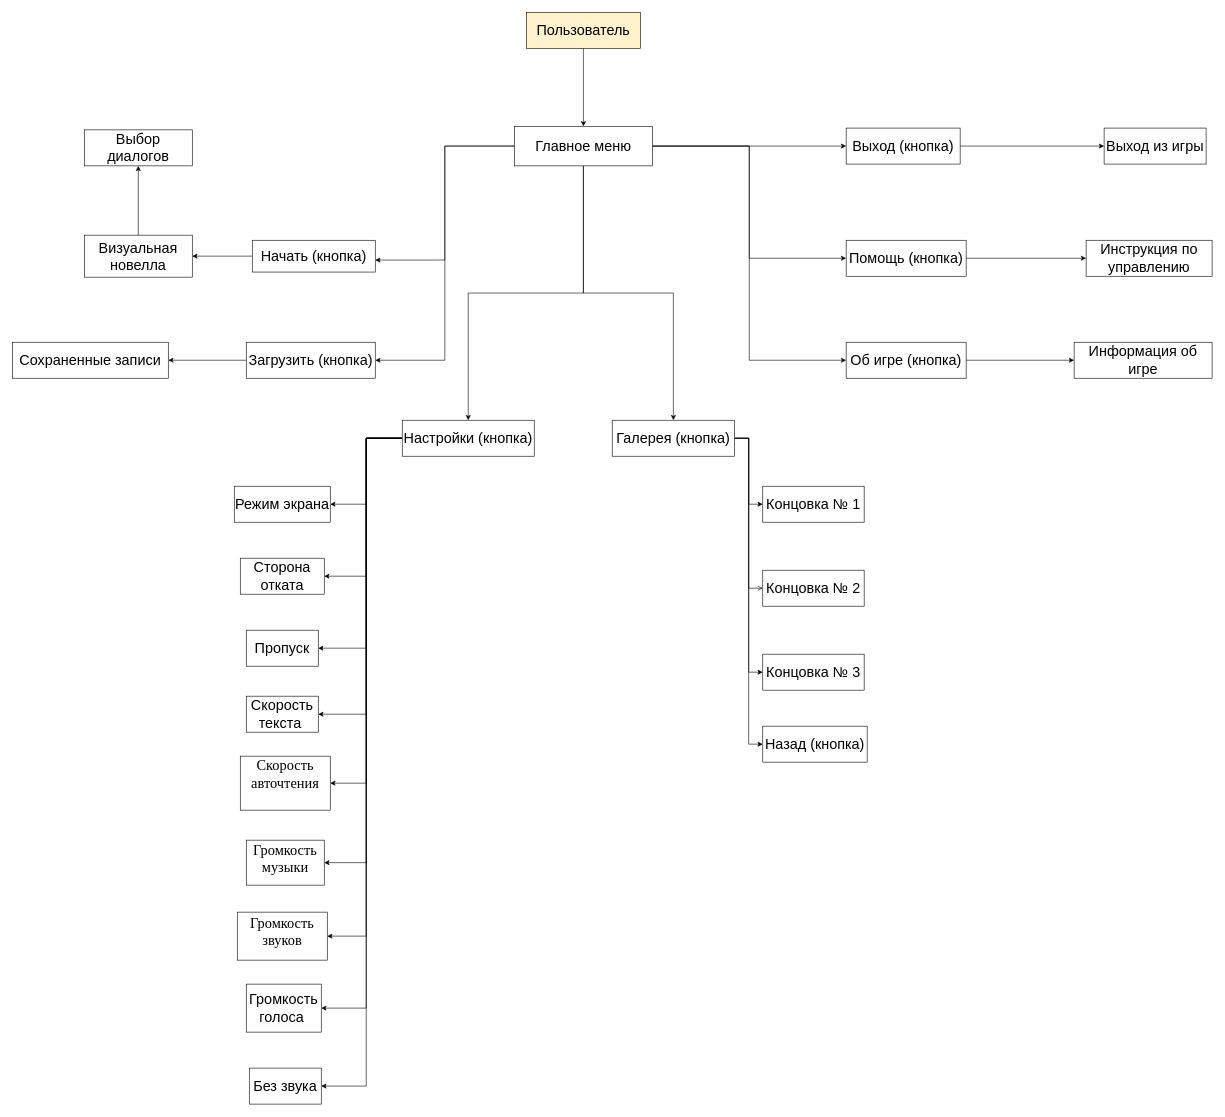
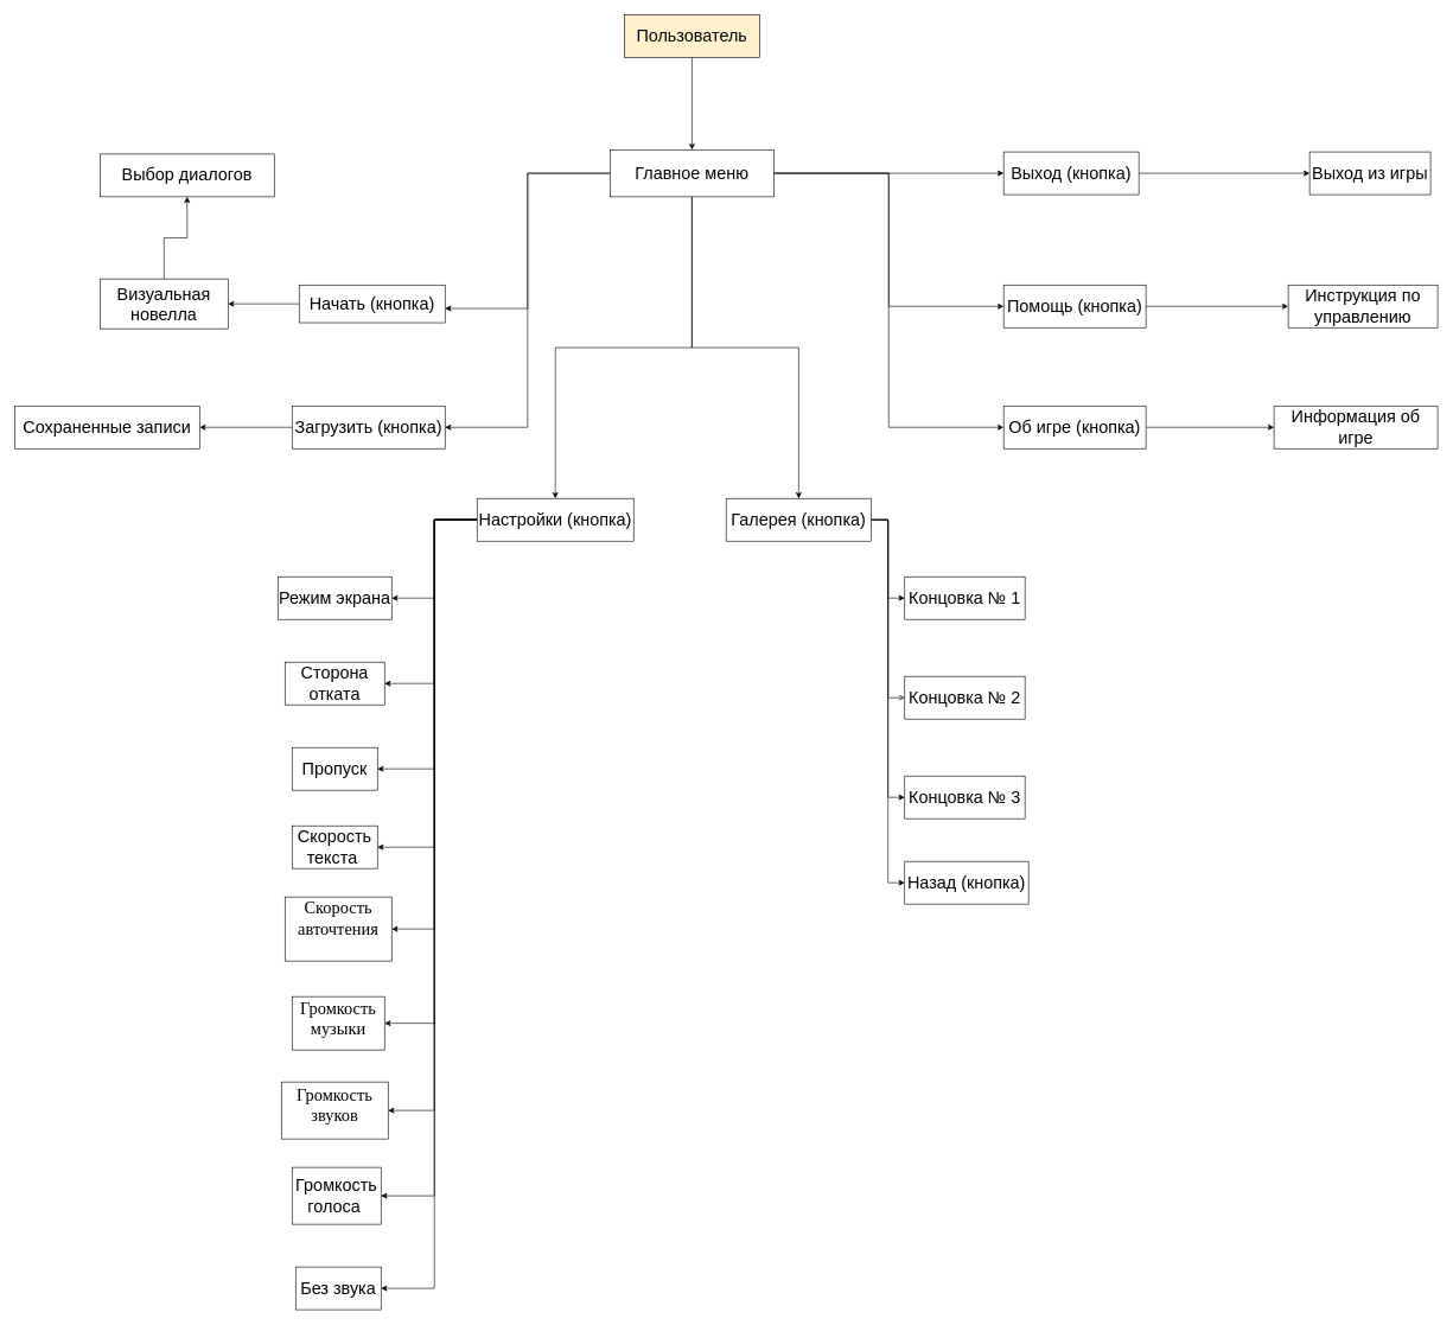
  <mxCell id="0" />
  <mxCell id="1" parent="0" />
  <mxCell id="2" style="edgeStyle=orthogonalEdgeStyle;rounded=0;orthogonalLoop=1;jettySize=auto;html=1;entryX=1;entryY=0.5;entryDx=0;entryDy=0;" parent="1" source="8" target="13" edge="1"><mxGeometry relative="1" as="geometry" /></mxCell>
  <mxCell id="3" style="edgeStyle=orthogonalEdgeStyle;rounded=0;orthogonalLoop=1;jettySize=auto;html=1;entryX=0.5;entryY=0;entryDx=0;entryDy=0;" parent="1" source="8" target="23" edge="1"><mxGeometry relative="1" as="geometry" /></mxCell>
  <mxCell id="4" style="edgeStyle=orthogonalEdgeStyle;rounded=0;orthogonalLoop=1;jettySize=auto;html=1;entryX=0.5;entryY=0;entryDx=0;entryDy=0;" parent="1" source="8" target="28" edge="1"><mxGeometry relative="1" as="geometry" /></mxCell>
  <mxCell id="5" style="edgeStyle=orthogonalEdgeStyle;rounded=0;orthogonalLoop=1;jettySize=auto;html=1;entryX=0;entryY=0.5;entryDx=0;entryDy=0;" parent="1" source="8" target="30" edge="1"><mxGeometry relative="1" as="geometry" /></mxCell>
  <mxCell id="6" style="edgeStyle=orthogonalEdgeStyle;rounded=0;orthogonalLoop=1;jettySize=auto;html=1;entryX=0;entryY=0.5;entryDx=0;entryDy=0;" parent="1" source="8" target="32" edge="1"><mxGeometry relative="1" as="geometry" /></mxCell>
  <mxCell id="7" style="edgeStyle=orthogonalEdgeStyle;rounded=0;orthogonalLoop=1;jettySize=auto;html=1;entryX=0;entryY=0.5;entryDx=0;entryDy=0;" parent="1" source="8" target="34" edge="1"><mxGeometry relative="1" as="geometry"><mxPoint x="1390" y="243" as="targetPoint" /><Array as="points"><mxPoint x="1400" y="243" /></Array></mxGeometry></mxCell>
  <mxCell id="8" value="&lt;font style=&quot;font-size: 24px;&quot;&gt;Главное меню&lt;/font&gt;" style="rounded=0;whiteSpace=wrap;html=1;" parent="1" vertex="1"><mxGeometry x="857" y="210" width="230" height="66" as="geometry" /></mxCell>
  <mxCell id="9" style="edgeStyle=orthogonalEdgeStyle;rounded=0;orthogonalLoop=1;jettySize=auto;html=1;entryX=1;entryY=0.5;entryDx=0;entryDy=0;" edge="1" parent="1" source="10" target="38"><mxGeometry relative="1" as="geometry" /></mxCell>
  <mxCell id="10" value="&lt;font style=&quot;font-size: 24px;&quot;&gt;Начать (кнопка)&lt;/font&gt;" style="rounded=0;whiteSpace=wrap;html=1;" parent="1" vertex="1"><mxGeometry x="420" y="400" width="205" height="53" as="geometry" /></mxCell>
  <mxCell id="11" style="edgeStyle=orthogonalEdgeStyle;rounded=0;orthogonalLoop=1;jettySize=auto;html=1;entryX=1;entryY=0.623;entryDx=0;entryDy=0;entryPerimeter=0;" parent="1" source="8" target="10" edge="1"><mxGeometry relative="1" as="geometry" /></mxCell>
  <mxCell id="12" style="edgeStyle=orthogonalEdgeStyle;rounded=0;orthogonalLoop=1;jettySize=auto;html=1;entryX=1;entryY=0.5;entryDx=0;entryDy=0;" edge="1" parent="1" source="13" target="40"><mxGeometry relative="1" as="geometry" /></mxCell>
  <mxCell id="13" value="&lt;font style=&quot;font-size: 24px;&quot;&gt;&lt;font style=&quot;&quot;&gt;Загрузить&amp;nbsp;&lt;/font&gt;(кнопка)&lt;/font&gt;" style="rounded=0;whiteSpace=wrap;html=1;" parent="1" vertex="1"><mxGeometry x="410" y="570" width="215" height="60" as="geometry" /></mxCell>
  <mxCell id="14" style="edgeStyle=orthogonalEdgeStyle;rounded=0;orthogonalLoop=1;jettySize=auto;html=1;entryX=1;entryY=0.5;entryDx=0;entryDy=0;" edge="1" parent="1" source="23" target="41"><mxGeometry relative="1" as="geometry" /></mxCell>
  <mxCell id="15" style="edgeStyle=orthogonalEdgeStyle;rounded=0;orthogonalLoop=1;jettySize=auto;html=1;entryX=1;entryY=0.5;entryDx=0;entryDy=0;" edge="1" parent="1" source="23" target="42"><mxGeometry relative="1" as="geometry"><Array as="points"><mxPoint x="610" y="730" /><mxPoint x="610" y="960" /></Array></mxGeometry></mxCell>
  <mxCell id="16" style="edgeStyle=orthogonalEdgeStyle;rounded=0;orthogonalLoop=1;jettySize=auto;html=1;entryX=1;entryY=0.5;entryDx=0;entryDy=0;" edge="1" parent="1" source="23" target="43"><mxGeometry relative="1" as="geometry"><Array as="points"><mxPoint x="610" y="730" /><mxPoint x="610" y="1080" /></Array></mxGeometry></mxCell>
  <mxCell id="17" style="edgeStyle=orthogonalEdgeStyle;rounded=0;orthogonalLoop=1;jettySize=auto;html=1;entryX=1;entryY=0.5;entryDx=0;entryDy=0;" edge="1" parent="1" source="23" target="44"><mxGeometry relative="1" as="geometry"><Array as="points"><mxPoint x="610" y="730" /><mxPoint x="610" y="1190" /></Array></mxGeometry></mxCell>
  <mxCell id="18" style="edgeStyle=orthogonalEdgeStyle;rounded=0;orthogonalLoop=1;jettySize=auto;html=1;entryX=1;entryY=0.5;entryDx=0;entryDy=0;" edge="1" parent="1" source="23" target="45"><mxGeometry relative="1" as="geometry" /></mxCell>
  <mxCell id="19" style="edgeStyle=orthogonalEdgeStyle;rounded=0;orthogonalLoop=1;jettySize=auto;html=1;entryX=1;entryY=0.5;entryDx=0;entryDy=0;" edge="1" parent="1" source="23" target="46"><mxGeometry relative="1" as="geometry"><Array as="points"><mxPoint x="610" y="730" /><mxPoint x="610" y="1438" /></Array></mxGeometry></mxCell>
  <mxCell id="20" style="edgeStyle=orthogonalEdgeStyle;rounded=0;orthogonalLoop=1;jettySize=auto;html=1;entryX=1;entryY=0.5;entryDx=0;entryDy=0;" edge="1" parent="1" source="23" target="47"><mxGeometry relative="1" as="geometry"><Array as="points"><mxPoint x="610" y="730" /><mxPoint x="610" y="1560" /></Array></mxGeometry></mxCell>
  <mxCell id="21" style="edgeStyle=orthogonalEdgeStyle;rounded=0;orthogonalLoop=1;jettySize=auto;html=1;entryX=1;entryY=0.5;entryDx=0;entryDy=0;" edge="1" parent="1" source="23" target="48"><mxGeometry relative="1" as="geometry"><Array as="points"><mxPoint x="610" y="730" /><mxPoint x="610" y="1680" /></Array></mxGeometry></mxCell>
  <mxCell id="22" style="edgeStyle=orthogonalEdgeStyle;rounded=0;orthogonalLoop=1;jettySize=auto;html=1;entryX=1;entryY=0.5;entryDx=0;entryDy=0;" edge="1" parent="1" source="23" target="49"><mxGeometry relative="1" as="geometry"><Array as="points"><mxPoint x="610" y="730" /><mxPoint x="610" y="1810" /></Array></mxGeometry></mxCell>
  <mxCell id="23" value="&lt;font style=&quot;font-size: 24px;&quot;&gt;&lt;font style=&quot;&quot;&gt;Настройки&amp;nbsp;&lt;/font&gt;(кнопка)&lt;/font&gt;" style="rounded=0;whiteSpace=wrap;html=1;" parent="1" vertex="1"><mxGeometry x="670" y="700" width="220" height="60" as="geometry" /></mxCell>
  <mxCell id="24" style="edgeStyle=orthogonalEdgeStyle;rounded=0;orthogonalLoop=1;jettySize=auto;html=1;entryX=0;entryY=0.5;entryDx=0;entryDy=0;" edge="1" parent="1" source="28" target="50"><mxGeometry relative="1" as="geometry" /></mxCell>
  <mxCell id="25" style="edgeStyle=orthogonalEdgeStyle;rounded=0;orthogonalLoop=1;jettySize=auto;html=1;entryX=0;entryY=0.5;entryDx=0;entryDy=0;endArrow=open;" edge="1" parent="1" source="28" target="51"><mxGeometry relative="1" as="geometry" /></mxCell>
  <mxCell id="26" style="edgeStyle=orthogonalEdgeStyle;rounded=0;orthogonalLoop=1;jettySize=auto;html=1;entryX=0;entryY=0.5;entryDx=0;entryDy=0;" edge="1" parent="1" source="28" target="52"><mxGeometry relative="1" as="geometry" /></mxCell>
  <mxCell id="27" style="edgeStyle=orthogonalEdgeStyle;rounded=0;orthogonalLoop=1;jettySize=auto;html=1;entryX=0;entryY=0.5;entryDx=0;entryDy=0;" edge="1" parent="1" source="28" target="53"><mxGeometry relative="1" as="geometry" /></mxCell>
  <mxCell id="28" value="&lt;font style=&quot;font-size: 24px;&quot;&gt;&lt;font style=&quot;&quot;&gt;Галерея&amp;nbsp;&lt;/font&gt;(кнопка)&lt;/font&gt;" style="rounded=0;whiteSpace=wrap;html=1;" parent="1" vertex="1"><mxGeometry x="1020" y="700" width="204" height="60" as="geometry" /></mxCell>
  <mxCell id="29" style="edgeStyle=orthogonalEdgeStyle;rounded=0;orthogonalLoop=1;jettySize=auto;html=1;entryX=0;entryY=0.5;entryDx=0;entryDy=0;" edge="1" parent="1" source="30" target="54"><mxGeometry relative="1" as="geometry" /></mxCell>
  <mxCell id="30" value="&lt;font style=&quot;font-size: 24px;&quot;&gt;&lt;font style=&quot;&quot;&gt;Об игре&amp;nbsp;&lt;/font&gt;(кнопка)&lt;/font&gt;" style="rounded=0;whiteSpace=wrap;html=1;" parent="1" vertex="1"><mxGeometry x="1410" y="570" width="200" height="60" as="geometry" /></mxCell>
  <mxCell id="31" style="edgeStyle=orthogonalEdgeStyle;rounded=0;orthogonalLoop=1;jettySize=auto;html=1;entryX=0;entryY=0.5;entryDx=0;entryDy=0;" edge="1" parent="1" source="32" target="55"><mxGeometry relative="1" as="geometry" /></mxCell>
  <mxCell id="32" value="&lt;font style=&quot;font-size: 24px;&quot;&gt;&lt;font style=&quot;&quot;&gt;Помощь&amp;nbsp;&lt;/font&gt;(кнопка)&lt;/font&gt;" style="rounded=0;whiteSpace=wrap;html=1;" parent="1" vertex="1"><mxGeometry x="1410" y="400" width="200" height="60" as="geometry" /></mxCell>
  <mxCell id="33" style="edgeStyle=orthogonalEdgeStyle;rounded=0;orthogonalLoop=1;jettySize=auto;html=1;entryX=0;entryY=0.5;entryDx=0;entryDy=0;" edge="1" parent="1" source="34" target="56"><mxGeometry relative="1" as="geometry" /></mxCell>
  <mxCell id="34" value="&lt;font style=&quot;font-size: 24px;&quot;&gt;&lt;font style=&quot;&quot;&gt;Выход&amp;nbsp;&lt;/font&gt;(кнопка)&lt;/font&gt;" style="rounded=0;whiteSpace=wrap;html=1;" parent="1" vertex="1"><mxGeometry x="1410" y="213" width="190" height="60" as="geometry" /></mxCell>
  <mxCell id="35" style="edgeStyle=orthogonalEdgeStyle;rounded=0;orthogonalLoop=1;jettySize=auto;html=1;entryX=0.5;entryY=0;entryDx=0;entryDy=0;" edge="1" parent="1" source="36" target="8"><mxGeometry relative="1" as="geometry" /></mxCell>
  <mxCell id="36" value="&lt;font style=&quot;font-size: 24px;&quot;&gt;Пользователь&lt;/font&gt;" style="rounded=0;whiteSpace=wrap;html=1;fillColor=#fff2cc;" vertex="1" parent="1"><mxGeometry x="877" y="20" width="190" height="60" as="geometry" /></mxCell>
  <mxCell id="37" style="edgeStyle=orthogonalEdgeStyle;rounded=0;orthogonalLoop=1;jettySize=auto;html=1;entryX=0.5;entryY=1;entryDx=0;entryDy=0;" edge="1" parent="1" source="38" target="39"><mxGeometry relative="1" as="geometry" /></mxCell>
  <mxCell id="38" value="&lt;font style=&quot;font-size: 24px;&quot;&gt;Визуальная новелла&lt;/font&gt;" style="rounded=0;whiteSpace=wrap;html=1;" vertex="1" parent="1"><mxGeometry x="140" y="391.5" width="180" height="70" as="geometry" /></mxCell>
- <mxCell id="39" value="&lt;font style=&quot;font-size: 24px;&quot;&gt;Выбор диалогов&lt;/font&gt;" style="rounded=0;whiteSpace=wrap;html=1;" vertex="1" parent="1"><mxGeometry x="140" y="216" width="180" height="60" as="geometry" /></mxCell>
+ <mxCell id="39" value="&lt;font style=&quot;font-size: 24px;&quot;&gt;Выбор диалогов&lt;/font&gt;" style="rounded=0;whiteSpace=wrap;html=1;" vertex="1" parent="1"><mxGeometry x="140" y="216" width="245" height="60" as="geometry" /></mxCell>
  <mxCell id="40" value="&lt;font style=&quot;font-size: 24px;&quot;&gt;Сохраненные записи&lt;/font&gt;" style="rounded=0;whiteSpace=wrap;html=1;" vertex="1" parent="1"><mxGeometry x="20" y="570" width="260" height="60" as="geometry" /></mxCell>
  <mxCell id="41" value="&lt;font style=&quot;font-size: 24px;&quot;&gt;Режим экрана&lt;/font&gt;" style="rounded=0;whiteSpace=wrap;html=1;" vertex="1" parent="1"><mxGeometry x="390" y="810" width="160" height="60" as="geometry" /></mxCell>
  <mxCell id="42" value="&lt;font style=&quot;font-size: 24px;&quot;&gt;Сторона отката&lt;/font&gt;" style="rounded=0;whiteSpace=wrap;html=1;" vertex="1" parent="1"><mxGeometry x="400" y="930" width="140" height="60" as="geometry" /></mxCell>
  <mxCell id="43" value="&lt;font style=&quot;font-size: 24px;&quot;&gt;Пропуск&lt;/font&gt;" style="rounded=0;whiteSpace=wrap;html=1;" vertex="1" parent="1"><mxGeometry x="410" y="1050" width="120" height="60" as="geometry" /></mxCell>
  <mxCell id="44" value="&lt;font style=&quot;font-size: 24px;&quot;&gt;Скорость текста&amp;nbsp;&lt;/font&gt;" style="rounded=0;whiteSpace=wrap;html=1;" vertex="1" parent="1"><mxGeometry x="410" y="1160" width="120" height="60" as="geometry" /></mxCell>
  <mxCell id="45" value="&lt;font style=&quot;font-size: 24px;&quot;&gt;&lt;br&gt;&lt;span style=&quot;font-family: &amp;quot;Times New Roman&amp;quot;, serif;&quot;&gt;Скорость авточтения &lt;/span&gt;&lt;br&gt;&lt;br&gt;&lt;br&gt;&lt;/font&gt;" style="rounded=0;whiteSpace=wrap;html=1;" vertex="1" parent="1"><mxGeometry x="400" y="1260" width="150" height="90" as="geometry" /></mxCell>
  <mxCell id="46" value="&lt;br&gt;&lt;font style=&quot;font-size: 24px;&quot;&gt;&lt;span style=&quot;font-family: &amp;quot;Times New Roman&amp;quot;, serif;&quot;&gt;Громкость музыки&lt;/span&gt;&lt;br&gt;&lt;/font&gt;&lt;br&gt;&lt;br&gt;" style="rounded=0;whiteSpace=wrap;html=1;" vertex="1" parent="1"><mxGeometry x="410" y="1400" width="130" height="75" as="geometry" /></mxCell>
  <mxCell id="47" value="&lt;br&gt;&lt;font style=&quot;font-size: 24px;&quot;&gt;&lt;span style=&quot;font-family: &amp;quot;Times New Roman&amp;quot;, serif;&quot;&gt;Громкость звуков&lt;/span&gt;&lt;br&gt;&lt;/font&gt;&lt;br&gt;&lt;br&gt;" style="rounded=0;whiteSpace=wrap;html=1;" vertex="1" parent="1"><mxGeometry x="395" y="1520" width="150" height="80" as="geometry" /></mxCell>
  <mxCell id="48" value="&lt;font style=&quot;font-size: 24px;&quot;&gt;Громкость голоса&amp;nbsp;&lt;/font&gt;" style="rounded=0;whiteSpace=wrap;html=1;" vertex="1" parent="1"><mxGeometry x="410" y="1640" width="125" height="80" as="geometry" /></mxCell>
  <mxCell id="49" value="&lt;font style=&quot;font-size: 24px;&quot;&gt;Без звука&lt;/font&gt;" style="rounded=0;whiteSpace=wrap;html=1;" vertex="1" parent="1"><mxGeometry x="415" y="1780" width="120" height="60" as="geometry" /></mxCell>
  <mxCell id="50" value="&lt;font style=&quot;font-size: 24px;&quot;&gt;Концовка № 1&lt;/font&gt;" style="rounded=0;whiteSpace=wrap;html=1;" vertex="1" parent="1"><mxGeometry x="1271" y="810" width="169" height="60" as="geometry" /></mxCell>
  <mxCell id="51" value="&lt;font style=&quot;font-size: 24px;&quot;&gt;Концовка № 2&lt;/font&gt;" style="rounded=0;whiteSpace=wrap;html=1;" vertex="1" parent="1"><mxGeometry x="1271" y="950" width="169" height="60" as="geometry" /></mxCell>
  <mxCell id="52" value="&lt;font style=&quot;font-size: 24px;&quot;&gt;Концовка № 3&lt;/font&gt;" style="rounded=0;whiteSpace=wrap;html=1;" vertex="1" parent="1"><mxGeometry x="1271" y="1090" width="169" height="60" as="geometry" /></mxCell>
  <mxCell id="53" value="&lt;font style=&quot;font-size: 24px;&quot;&gt;Назад (кнопка)&lt;/font&gt;" style="rounded=0;whiteSpace=wrap;html=1;" vertex="1" parent="1"><mxGeometry x="1271" y="1210" width="174" height="60" as="geometry" /></mxCell>
  <mxCell id="54" value="&lt;font style=&quot;font-size: 24px;&quot;&gt;Информация об игре&lt;/font&gt;" style="rounded=0;whiteSpace=wrap;html=1;" vertex="1" parent="1"><mxGeometry x="1790" y="570" width="230" height="60" as="geometry" /></mxCell>
  <mxCell id="55" value="&lt;font style=&quot;font-size: 24px;&quot;&gt;Инструкция по управлению&lt;/font&gt;" style="rounded=0;whiteSpace=wrap;html=1;" vertex="1" parent="1"><mxGeometry x="1810" y="400" width="210" height="60" as="geometry" /></mxCell>
  <mxCell id="56" value="&lt;span style=&quot;font-size: 24px;&quot;&gt;Выход из игры&lt;/span&gt;" style="rounded=0;whiteSpace=wrap;html=1;" vertex="1" parent="1"><mxGeometry x="1840" y="213" width="170" height="60" as="geometry" /></mxCell>
